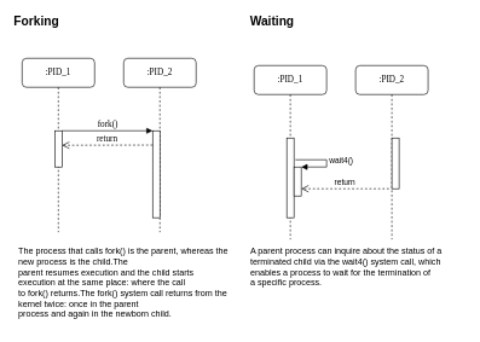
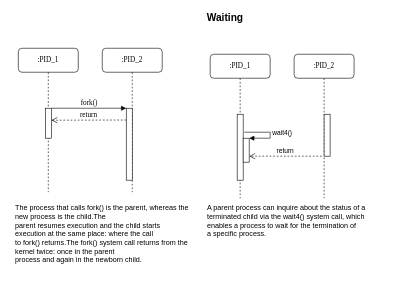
  <mxCell id="0" />
  <mxCell id="1" parent="0" />
  <mxCell id="2" value=":PID_2" style="shape=umlLifeline;perimeter=lifelinePerimeter;whiteSpace=wrap;html=1;container=1;collapsible=0;recursiveResize=0;outlineConnect=0;rounded=1;shadow=0;comic=0;labelBackgroundColor=none;strokeColor=#000000;strokeWidth=1;fillColor=#FFFFFF;fontFamily=Verdana;fontSize=12;fontColor=#000000;align=center;" parent="1" vertex="1"><mxGeometry x="170" y="80" width="100" height="240" as="geometry" /></mxCell>
  <mxCell id="3" value="" style="html=1;points=[];perimeter=orthogonalPerimeter;rounded=0;shadow=0;comic=0;labelBackgroundColor=none;strokeColor=#000000;strokeWidth=1;fillColor=#FFFFFF;fontFamily=Verdana;fontSize=12;fontColor=#000000;align=center;" parent="2" vertex="1"><mxGeometry x="40" y="100" width="10" height="120" as="geometry" /></mxCell>
  <mxCell id="4" value=":PID_1" style="shape=umlLifeline;perimeter=lifelinePerimeter;whiteSpace=wrap;html=1;container=1;collapsible=0;recursiveResize=0;outlineConnect=0;rounded=1;shadow=0;comic=0;labelBackgroundColor=none;strokeColor=#000000;strokeWidth=1;fillColor=#FFFFFF;fontFamily=Verdana;fontSize=12;fontColor=#000000;align=center;" parent="1" vertex="1"><mxGeometry x="30" y="80" width="100" height="240" as="geometry" /></mxCell>
  <mxCell id="5" value="" style="html=1;points=[];perimeter=orthogonalPerimeter;rounded=0;shadow=0;comic=0;labelBackgroundColor=none;strokeColor=#000000;strokeWidth=1;fillColor=#FFFFFF;fontFamily=Verdana;fontSize=12;fontColor=#000000;align=center;" parent="4" vertex="1"><mxGeometry x="45" y="100" width="10" height="50" as="geometry" /></mxCell>
  <mxCell id="6" value="return" style="html=1;verticalAlign=bottom;endArrow=open;dashed=1;endSize=8;labelBackgroundColor=none;fontFamily=Verdana;fontSize=12;edgeStyle=elbowEdgeStyle;elbow=vertical;exitX=0;exitY=0.164;exitDx=0;exitDy=0;exitPerimeter=0;" parent="1" source="3" target="5" edge="1"><mxGeometry relative="1" as="geometry"><mxPoint x="730" y="626" as="targetPoint" /><Array as="points"><mxPoint x="140" y="200" /><mxPoint x="130" y="210" /><mxPoint x="218" y="190" /></Array><mxPoint x="180" y="210" as="sourcePoint" /></mxGeometry></mxCell>
  <mxCell id="7" value="fork()" style="html=1;verticalAlign=bottom;endArrow=block;entryX=0;entryY=0;labelBackgroundColor=none;fontFamily=Verdana;fontSize=12;edgeStyle=elbowEdgeStyle;elbow=vertical;" parent="1" source="5" target="3" edge="1"><mxGeometry relative="1" as="geometry"><mxPoint x="150" y="190" as="sourcePoint" /></mxGeometry></mxCell>
- <mxCell id="8" value="&lt;b&gt;&lt;font style=&quot;font-size: 17px&quot;&gt;Forking&lt;/font&gt;&lt;/b&gt;" style="text;html=1;strokeColor=none;fillColor=none;align=center;verticalAlign=middle;whiteSpace=wrap;rounded=0;" vertex="1" parent="1"><mxGeometry x="30" y="20" width="40" height="20" as="geometry" /></mxCell>
  <mxCell id="9" value="The process that calls fork() is the parent, whereas the new process is the child.The&lt;br&gt;parent resumes execution and the child starts execution at the same place: where the call&lt;br&gt;to fork() returns.The fork() system call returns from the kernel twice: once in the parent&lt;br&gt;process and again in the newborn child." style="text;html=1;strokeColor=none;fillColor=none;spacing=5;spacingTop=-20;whiteSpace=wrap;overflow=hidden;rounded=0;" vertex="1" parent="1"><mxGeometry x="20" y="350" width="300" height="100" as="geometry" /></mxCell>
  <mxCell id="10" value=":PID_2" style="shape=umlLifeline;perimeter=lifelinePerimeter;whiteSpace=wrap;html=1;container=1;collapsible=0;recursiveResize=0;outlineConnect=0;rounded=1;shadow=0;comic=0;labelBackgroundColor=none;strokeColor=#000000;strokeWidth=1;fillColor=#FFFFFF;fontFamily=Verdana;fontSize=12;fontColor=#000000;align=center;" vertex="1" parent="1"><mxGeometry x="490" y="90" width="100" height="240" as="geometry" /></mxCell>
  <mxCell id="11" value="" style="html=1;points=[];perimeter=orthogonalPerimeter;rounded=0;shadow=0;comic=0;labelBackgroundColor=none;strokeColor=#000000;strokeWidth=1;fillColor=#FFFFFF;fontFamily=Verdana;fontSize=12;fontColor=#000000;align=center;" vertex="1" parent="10"><mxGeometry x="50" y="100" width="10" height="70" as="geometry" /></mxCell>
  <mxCell id="12" value=":PID_1" style="shape=umlLifeline;perimeter=lifelinePerimeter;whiteSpace=wrap;html=1;container=1;collapsible=0;recursiveResize=0;outlineConnect=0;rounded=1;shadow=0;comic=0;labelBackgroundColor=none;strokeColor=#000000;strokeWidth=1;fillColor=#FFFFFF;fontFamily=Verdana;fontSize=12;fontColor=#000000;align=center;" vertex="1" parent="1"><mxGeometry x="350" y="90" width="100" height="240" as="geometry" /></mxCell>
  <mxCell id="13" value="" style="html=1;points=[];perimeter=orthogonalPerimeter;rounded=0;shadow=0;comic=0;labelBackgroundColor=none;strokeColor=#000000;strokeWidth=1;fillColor=#FFFFFF;fontFamily=Verdana;fontSize=12;fontColor=#000000;align=center;" vertex="1" parent="12"><mxGeometry x="45" y="100" width="10" height="110" as="geometry" /></mxCell>
  <mxCell id="14" value="" style="html=1;points=[];perimeter=orthogonalPerimeter;" vertex="1" parent="12"><mxGeometry x="55" y="140" width="10" height="40" as="geometry" /></mxCell>
  <mxCell id="15" value="wait4()" style="edgeStyle=orthogonalEdgeStyle;html=1;align=left;spacingLeft=2;endArrow=block;rounded=0;entryX=1;entryY=0;" edge="1" target="14" parent="12"><mxGeometry relative="1" as="geometry"><mxPoint x="57" y="130" as="sourcePoint" /><Array as="points"><mxPoint x="100" y="130" /><mxPoint x="100" y="140" /></Array></mxGeometry></mxCell>
  <mxCell id="16" value="&lt;font style=&quot;font-size: 17px&quot;&gt;&lt;b&gt;&lt;font style=&quot;font-size: 17px&quot;&gt;Waiting&lt;/font&gt;&lt;/b&gt;&lt;/font&gt;" style="text;html=1;strokeColor=none;fillColor=none;align=center;verticalAlign=middle;whiteSpace=wrap;rounded=0;" vertex="1" parent="1"><mxGeometry x="355" y="20" width="40" height="20" as="geometry" /></mxCell>
  <mxCell id="17" value="A parent process can inquire about the status of a terminated child via the wait4() system call, which enables a process to wait for the termination of&lt;br&gt;a specific process." style="text;html=1;strokeColor=none;fillColor=none;spacing=5;spacingTop=-20;whiteSpace=wrap;overflow=hidden;rounded=0;" vertex="1" parent="1"><mxGeometry x="340" y="350" width="300" height="100" as="geometry" /></mxCell>
  <mxCell id="18" value="return" style="html=1;verticalAlign=bottom;endArrow=open;dashed=1;endSize=8;" edge="1" parent="1" target="14"><mxGeometry relative="1" as="geometry"><mxPoint x="536" y="260" as="sourcePoint" /><mxPoint x="460" y="260" as="targetPoint" /><Array as="points"><mxPoint x="490" y="260" /></Array></mxGeometry></mxCell>
